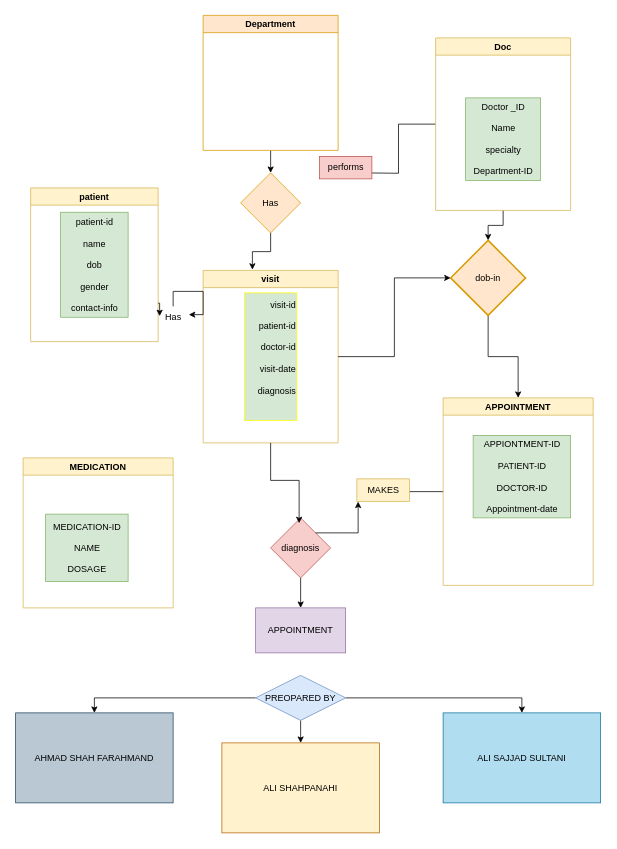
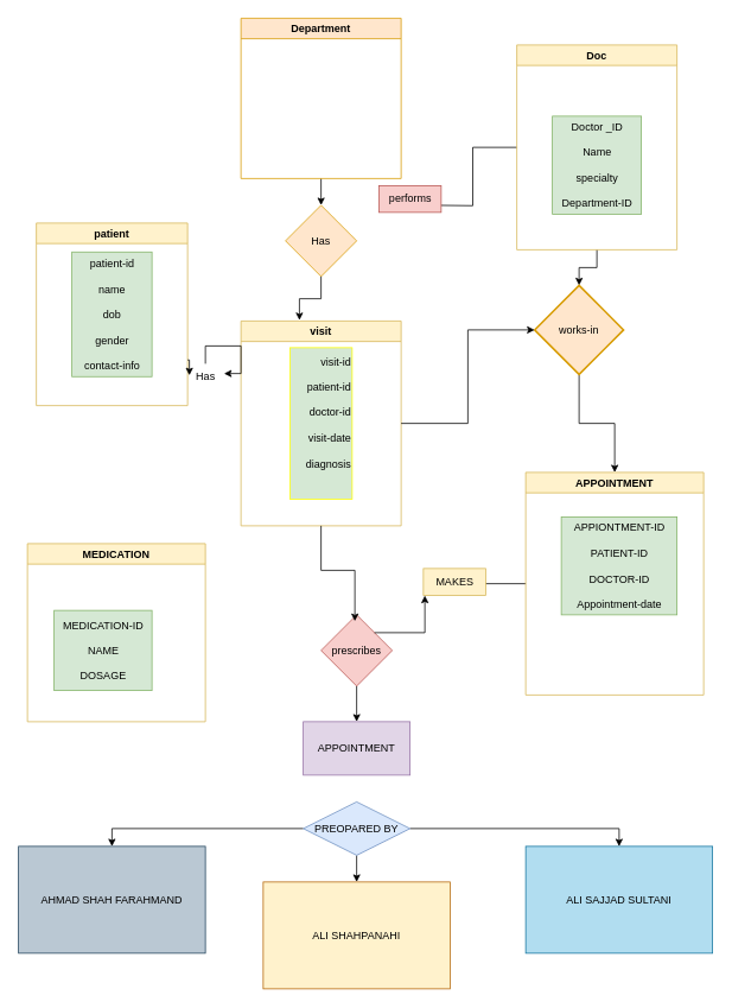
  <mxCell id="0" />
  <mxCell id="1" parent="0" />
  <mxCell id="2" style="edgeStyle=orthogonalEdgeStyle;rounded=0;orthogonalLoop=1;jettySize=auto;html=1;exitX=0.5;exitY=1;exitDx=0;exitDy=0;entryX=0.5;entryY=0;entryDx=0;entryDy=0;" edge="1" parent="1" source="3" target="4"><mxGeometry relative="1" as="geometry" /></mxCell>
  <mxCell id="3" value="Department" style="swimlane;whiteSpace=wrap;html=1;fillColor=#ffe6cc;strokeColor=#d79b00;" vertex="1" parent="1"><mxGeometry x="270" y="20" width="180" height="180" as="geometry" /></mxCell>
  <mxCell id="4" value="Has" style="rhombus;whiteSpace=wrap;html=1;fillColor=#ffe6cc;strokeColor=#d79b00;" vertex="1" parent="1"><mxGeometry x="320" y="230" width="80" height="80" as="geometry" /></mxCell>
  <mxCell id="5" style="edgeStyle=orthogonalEdgeStyle;rounded=0;orthogonalLoop=1;jettySize=auto;html=1;" edge="1" parent="1" source="7"><mxGeometry relative="1" as="geometry"><mxPoint x="480" y="230" as="targetPoint" /></mxGeometry></mxCell>
  <mxCell id="6" style="edgeStyle=orthogonalEdgeStyle;rounded=0;orthogonalLoop=1;jettySize=auto;html=1;" edge="1" parent="1" source="7" target="13"><mxGeometry relative="1" as="geometry" /></mxCell>
  <mxCell id="7" value="Doc" style="swimlane;whiteSpace=wrap;html=1;fillColor=#fff2cc;strokeColor=#d6b656;" vertex="1" parent="1"><mxGeometry x="580" y="50" width="180" height="230" as="geometry" /></mxCell>
  <mxCell id="8" value="Doctor _ID&lt;div&gt;&lt;br&gt;&lt;div&gt;Name&lt;/div&gt;&lt;div&gt;&lt;br&gt;&lt;/div&gt;&lt;div&gt;specialty&lt;/div&gt;&lt;div&gt;&lt;br&gt;&lt;/div&gt;&lt;div&gt;Department-ID&lt;/div&gt;&lt;/div&gt;" style="text;html=1;align=center;verticalAlign=middle;resizable=0;points=[];autosize=1;strokeColor=#82b366;fillColor=#d5e8d4;" vertex="1" parent="7"><mxGeometry x="40" y="80" width="100" height="110" as="geometry" /></mxCell>
  <mxCell id="9" value="patient" style="swimlane;whiteSpace=wrap;html=1;fillColor=#fff2cc;strokeColor=#d6b656;" vertex="1" parent="1"><mxGeometry x="40" y="250" width="170" height="205" as="geometry" /></mxCell>
  <mxCell id="10" value="patient-id&lt;div&gt;&lt;br&gt;&lt;div&gt;name&lt;/div&gt;&lt;div&gt;&lt;br&gt;&lt;/div&gt;&lt;div&gt;dob&lt;/div&gt;&lt;div&gt;&lt;br&gt;&lt;/div&gt;&lt;div&gt;gender&lt;/div&gt;&lt;div&gt;&lt;br&gt;&lt;/div&gt;&lt;div&gt;contact-info&lt;/div&gt;&lt;/div&gt;" style="text;html=1;align=center;verticalAlign=middle;resizable=0;points=[];autosize=1;strokeColor=#82b366;fillColor=#d5e8d4;" vertex="1" parent="9"><mxGeometry x="40" y="32.5" width="90" height="140" as="geometry" /></mxCell>
  <mxCell id="11" value="performs" style="text;html=1;align=center;verticalAlign=middle;resizable=0;points=[];autosize=1;strokeColor=#b85450;fillColor=#f8cecc;" vertex="1" parent="1"><mxGeometry x="425" y="208" width="70" height="30" as="geometry" /></mxCell>
  <mxCell id="12" style="edgeStyle=orthogonalEdgeStyle;rounded=0;orthogonalLoop=1;jettySize=auto;html=1;exitX=0.5;exitY=1;exitDx=0;exitDy=0;exitPerimeter=0;" edge="1" parent="1" source="13" target="17"><mxGeometry relative="1" as="geometry" /></mxCell>
- <mxCell id="13" value="dob-in" style="strokeWidth=2;html=1;shape=mxgraph.flowchart.decision;whiteSpace=wrap;fillColor=#ffe6cc;strokeColor=#d79b00;" vertex="1" parent="1"><mxGeometry x="600" y="320" width="100" height="100" as="geometry" /></mxCell>
+ <mxCell id="13" value="works-in" style="strokeWidth=2;html=1;shape=mxgraph.flowchart.decision;whiteSpace=wrap;fillColor=#ffe6cc;strokeColor=#d79b00;" vertex="1" parent="1"><mxGeometry x="600" y="320" width="100" height="100" as="geometry" /></mxCell>
  <mxCell id="14" value="visit" style="swimlane;whiteSpace=wrap;html=1;fillColor=#fff2cc;strokeColor=#d6b656;" vertex="1" parent="1"><mxGeometry x="270" y="360" width="180" height="230" as="geometry" /></mxCell>
  <mxCell id="15" value="&lt;div&gt;&lt;span style=&quot;background-color: transparent; color: light-dark(rgb(0, 0, 0), rgb(255, 255, 255));&quot;&gt;&lt;font&gt;visit-id&lt;/font&gt;&lt;/span&gt;&lt;/div&gt;&lt;div&gt;&lt;span style=&quot;background-color: transparent; color: light-dark(rgb(0, 0, 0), rgb(255, 255, 255));&quot;&gt;&lt;font&gt;&lt;br&gt;&lt;/font&gt;&lt;/span&gt;&lt;/div&gt;&lt;span style=&quot;background-color: transparent; color: light-dark(rgb(0, 0, 0), rgb(255, 255, 255));&quot;&gt;&lt;font&gt;patient-id&lt;/font&gt;&lt;/span&gt;&lt;div&gt;&lt;font&gt;&lt;br&gt;&lt;span style=&quot;background-color: transparent; color: light-dark(rgb(0, 0, 0), rgb(255, 255, 255));&quot;&gt;doctor-id&lt;/span&gt;&lt;/font&gt;&lt;/div&gt;&lt;div&gt;&lt;font&gt;&lt;br&gt;&lt;span style=&quot;background-color: transparent; color: light-dark(rgb(0, 0, 0), rgb(255, 255, 255));&quot;&gt;visit-date&lt;/span&gt;&lt;/font&gt;&lt;/div&gt;&lt;div&gt;&lt;font&gt;&lt;br&gt;&lt;span style=&quot;background-color: transparent; color: light-dark(rgb(0, 0, 0), rgb(255, 255, 255));&quot;&gt;diagnosis&lt;/span&gt;&lt;/font&gt;&lt;/div&gt;&lt;div&gt;&lt;span style=&quot;background-color: transparent; color: light-dark(rgb(0, 0, 0), rgb(255, 255, 255)); font-size: 20px;&quot;&gt;&lt;br&gt;&lt;/span&gt;&lt;/div&gt;" style="text;html=1;align=right;verticalAlign=middle;resizable=0;points=[];autosize=1;strokeColor=#FFFF00;fillColor=#d5e8d4;" vertex="1" parent="14"><mxGeometry x="55" y="30" width="70" height="170" as="geometry" /></mxCell>
  <mxCell id="16" style="edgeStyle=orthogonalEdgeStyle;rounded=0;orthogonalLoop=1;jettySize=auto;html=1;" edge="1" parent="1" source="17"><mxGeometry relative="1" as="geometry"><mxPoint x="530" y="655" as="targetPoint" /></mxGeometry></mxCell>
  <mxCell id="17" value="APPOINTMENT" style="swimlane;whiteSpace=wrap;html=1;fillColor=#fff2cc;strokeColor=#d6b656;" vertex="1" parent="1"><mxGeometry x="590" y="530" width="200" height="250" as="geometry" /></mxCell>
  <mxCell id="18" value="APPIONTMENT-ID&lt;div&gt;&lt;br&gt;&lt;div&gt;PATIENT-ID&lt;/div&gt;&lt;div&gt;&lt;br&gt;&lt;/div&gt;&lt;div&gt;DOCTOR-ID&lt;/div&gt;&lt;div&gt;&lt;br&gt;&lt;/div&gt;&lt;div&gt;Appointment-date&lt;/div&gt;&lt;/div&gt;" style="text;html=1;align=center;verticalAlign=middle;resizable=0;points=[];autosize=1;strokeColor=#82b366;fillColor=#d5e8d4;" vertex="1" parent="17"><mxGeometry x="40" y="50" width="130" height="110" as="geometry" /></mxCell>
  <mxCell id="19" style="edgeStyle=orthogonalEdgeStyle;rounded=0;orthogonalLoop=1;jettySize=auto;html=1;exitX=0.5;exitY=1;exitDx=0;exitDy=0;entryX=0.5;entryY=0;entryDx=0;entryDy=0;" edge="1" parent="1" source="20" target="22"><mxGeometry relative="1" as="geometry" /></mxCell>
- <mxCell id="20" value="diagnosis" style="rhombus;whiteSpace=wrap;html=1;fillColor=#f8cecc;strokeColor=#b85450;" vertex="1" parent="1"><mxGeometry x="360" y="690" width="80" height="80" as="geometry" /></mxCell>
+ <mxCell id="20" value="prescribes" style="rhombus;whiteSpace=wrap;html=1;fillColor=#f8cecc;strokeColor=#b85450;" vertex="1" parent="1"><mxGeometry x="360" y="690" width="80" height="80" as="geometry" /></mxCell>
  <mxCell id="21" style="edgeStyle=orthogonalEdgeStyle;rounded=0;orthogonalLoop=1;jettySize=auto;html=1;exitX=0.5;exitY=1;exitDx=0;exitDy=0;entryX=0.475;entryY=0.088;entryDx=0;entryDy=0;entryPerimeter=0;" edge="1" parent="1" source="14" target="20"><mxGeometry relative="1" as="geometry" /></mxCell>
  <mxCell id="22" value="APPOINTMENT" style="whiteSpace=wrap;html=1;fillColor=#e1d5e7;strokeColor=#9673a6;" vertex="1" parent="1"><mxGeometry x="340" y="810" width="120" height="60" as="geometry" /></mxCell>
  <mxCell id="23" value="MAKES" style="text;html=1;align=center;verticalAlign=middle;resizable=0;points=[];autosize=1;strokeColor=#d6b656;fillColor=#fff2cc;" vertex="1" parent="1"><mxGeometry x="475" y="638" width="70" height="30" as="geometry" /></mxCell>
  <mxCell id="24" value="MEDICATION" style="swimlane;whiteSpace=wrap;html=1;fillColor=#fff2cc;strokeColor=#d6b656;" vertex="1" parent="1"><mxGeometry x="30" y="610" width="200" height="200" as="geometry" /></mxCell>
  <mxCell id="25" value="MEDICATION-ID&lt;div&gt;&lt;br&gt;&lt;div&gt;NAME&lt;/div&gt;&lt;div&gt;&lt;br&gt;&lt;/div&gt;&lt;div&gt;DOSAGE&lt;/div&gt;&lt;/div&gt;" style="text;html=1;align=center;verticalAlign=middle;resizable=0;points=[];autosize=1;strokeColor=#82b366;fillColor=#d5e8d4;" vertex="1" parent="24"><mxGeometry x="30" y="75" width="110" height="90" as="geometry" /></mxCell>
  <mxCell id="26" style="edgeStyle=orthogonalEdgeStyle;rounded=0;orthogonalLoop=1;jettySize=auto;html=1;exitX=0.5;exitY=1;exitDx=0;exitDy=0;entryX=0.365;entryY=-0.004;entryDx=0;entryDy=0;entryPerimeter=0;" edge="1" parent="1" source="4" target="14"><mxGeometry relative="1" as="geometry" /></mxCell>
  <mxCell id="27" style="edgeStyle=orthogonalEdgeStyle;rounded=0;orthogonalLoop=1;jettySize=auto;html=1;entryX=0;entryY=0.5;entryDx=0;entryDy=0;entryPerimeter=0;" edge="1" parent="1" source="14" target="13"><mxGeometry relative="1" as="geometry" /></mxCell>
  <mxCell id="28" value="Has" style="text;html=1;align=center;verticalAlign=middle;resizable=0;points=[];autosize=1;strokeColor=none;fillColor=none;" vertex="1" parent="1"><mxGeometry x="210" y="408" width="40" height="30" as="geometry" /></mxCell>
  <mxCell id="29" style="edgeStyle=orthogonalEdgeStyle;rounded=0;orthogonalLoop=1;jettySize=auto;html=1;exitX=1;exitY=0.75;exitDx=0;exitDy=0;entryX=0.05;entryY=0.433;entryDx=0;entryDy=0;entryPerimeter=0;" edge="1" parent="1" source="9" target="28"><mxGeometry relative="1" as="geometry" /></mxCell>
  <mxCell id="30" style="edgeStyle=orthogonalEdgeStyle;rounded=0;orthogonalLoop=1;jettySize=auto;html=1;entryX=1.025;entryY=0.367;entryDx=0;entryDy=0;entryPerimeter=0;" edge="1" parent="1" source="28" target="28"><mxGeometry relative="1" as="geometry" /></mxCell>
  <mxCell id="31" style="edgeStyle=orthogonalEdgeStyle;rounded=0;orthogonalLoop=1;jettySize=auto;html=1;exitX=1;exitY=0;exitDx=0;exitDy=0;entryX=0.024;entryY=1.011;entryDx=0;entryDy=0;entryPerimeter=0;" edge="1" parent="1" source="20" target="23"><mxGeometry relative="1" as="geometry" /></mxCell>
  <mxCell id="32" value="AHMAD SHAH FARAHMAND" style="whiteSpace=wrap;html=1;fillColor=#bac8d3;strokeColor=#23445d;" vertex="1" parent="1"><mxGeometry x="20" y="950" width="210" height="120" as="geometry" /></mxCell>
  <mxCell id="33" value="ALI SHAHPANAHI" style="whiteSpace=wrap;html=1;fillColor=#fff2cc;strokeColor=#b46504;" vertex="1" parent="1"><mxGeometry x="295" y="990" width="210" height="120" as="geometry" /></mxCell>
  <mxCell id="34" value="ALI SAJJAD SULTANI" style="whiteSpace=wrap;html=1;fillColor=#b1ddf0;strokeColor=#10739e;" vertex="1" parent="1"><mxGeometry x="590" y="950" width="210" height="120" as="geometry" /></mxCell>
  <mxCell id="35" style="edgeStyle=orthogonalEdgeStyle;rounded=0;orthogonalLoop=1;jettySize=auto;html=1;exitX=0.5;exitY=1;exitDx=0;exitDy=0;entryX=0.5;entryY=0;entryDx=0;entryDy=0;" edge="1" parent="1" source="38" target="33"><mxGeometry relative="1" as="geometry" /></mxCell>
  <mxCell id="36" style="edgeStyle=orthogonalEdgeStyle;rounded=0;orthogonalLoop=1;jettySize=auto;html=1;entryX=0.5;entryY=0;entryDx=0;entryDy=0;" edge="1" parent="1" source="38" target="32"><mxGeometry relative="1" as="geometry" /></mxCell>
  <mxCell id="37" style="edgeStyle=orthogonalEdgeStyle;rounded=0;orthogonalLoop=1;jettySize=auto;html=1;entryX=0.5;entryY=0;entryDx=0;entryDy=0;" edge="1" parent="1" source="38" target="34"><mxGeometry relative="1" as="geometry" /></mxCell>
  <mxCell id="38" value="PREOPARED BY" style="rhombus;whiteSpace=wrap;html=1;fillColor=#dae8fc;strokeColor=#6c8ebf;" vertex="1" parent="1"><mxGeometry x="340" y="900" width="120" height="60" as="geometry" /></mxCell>
